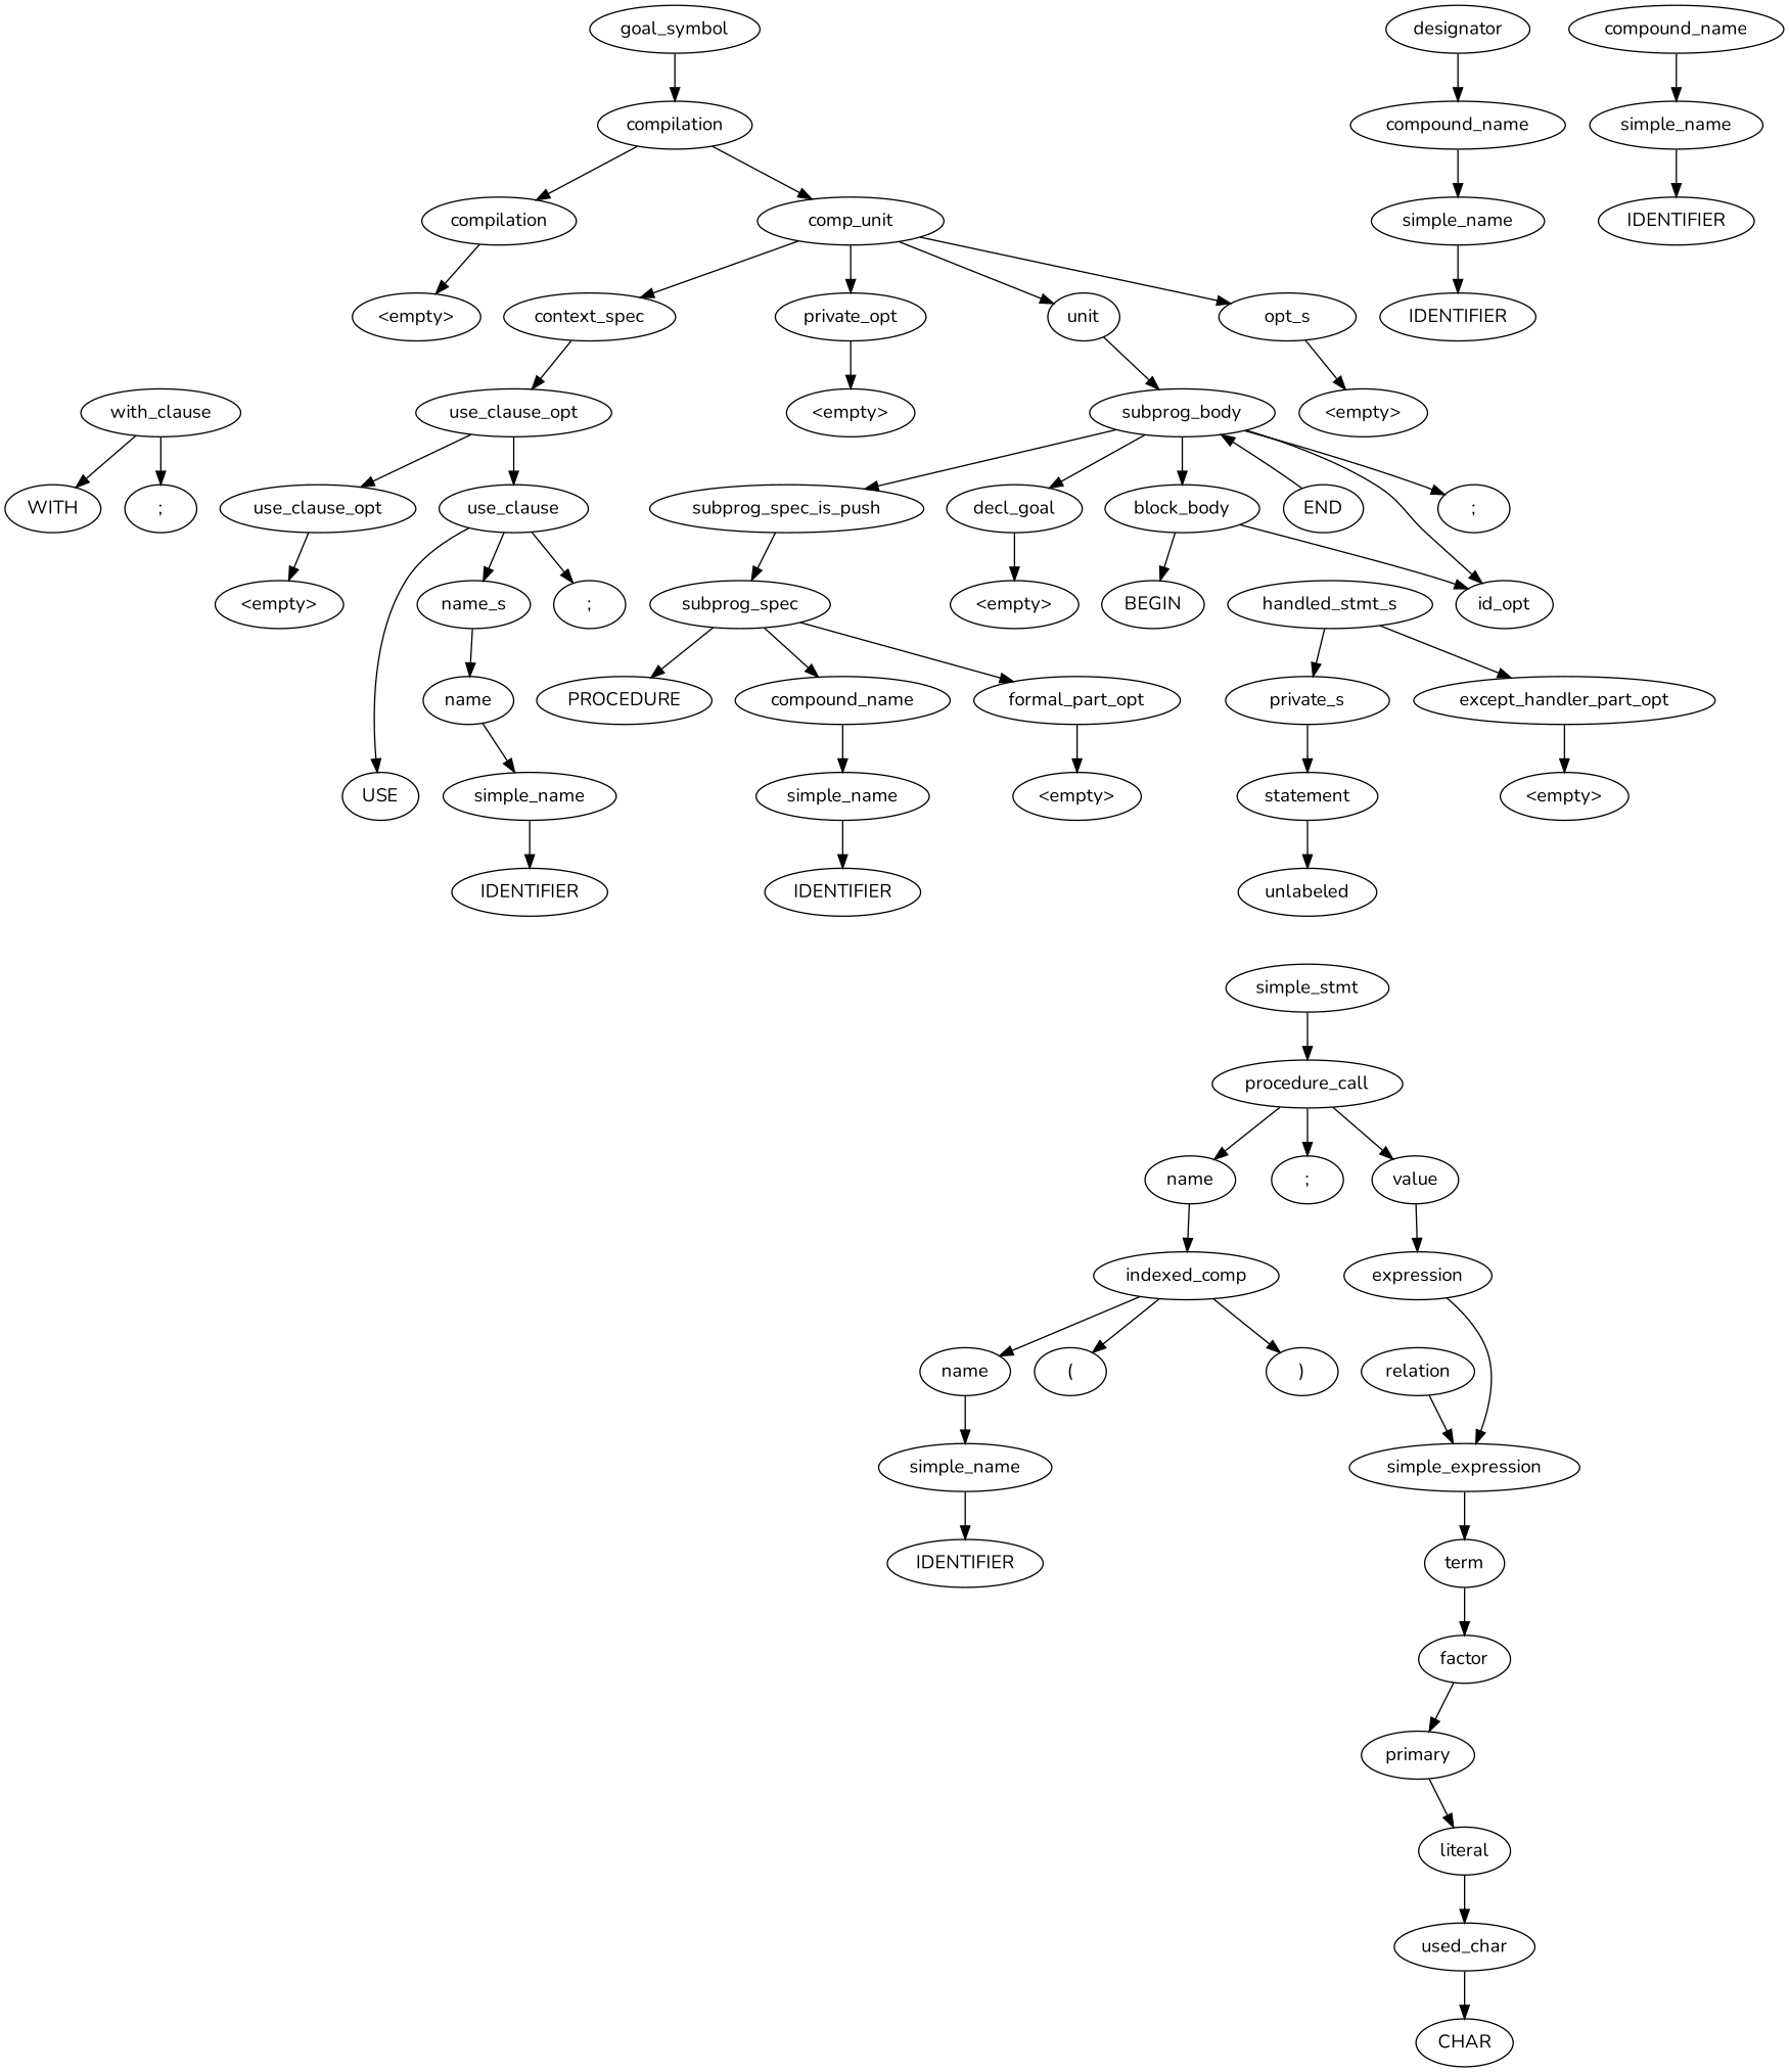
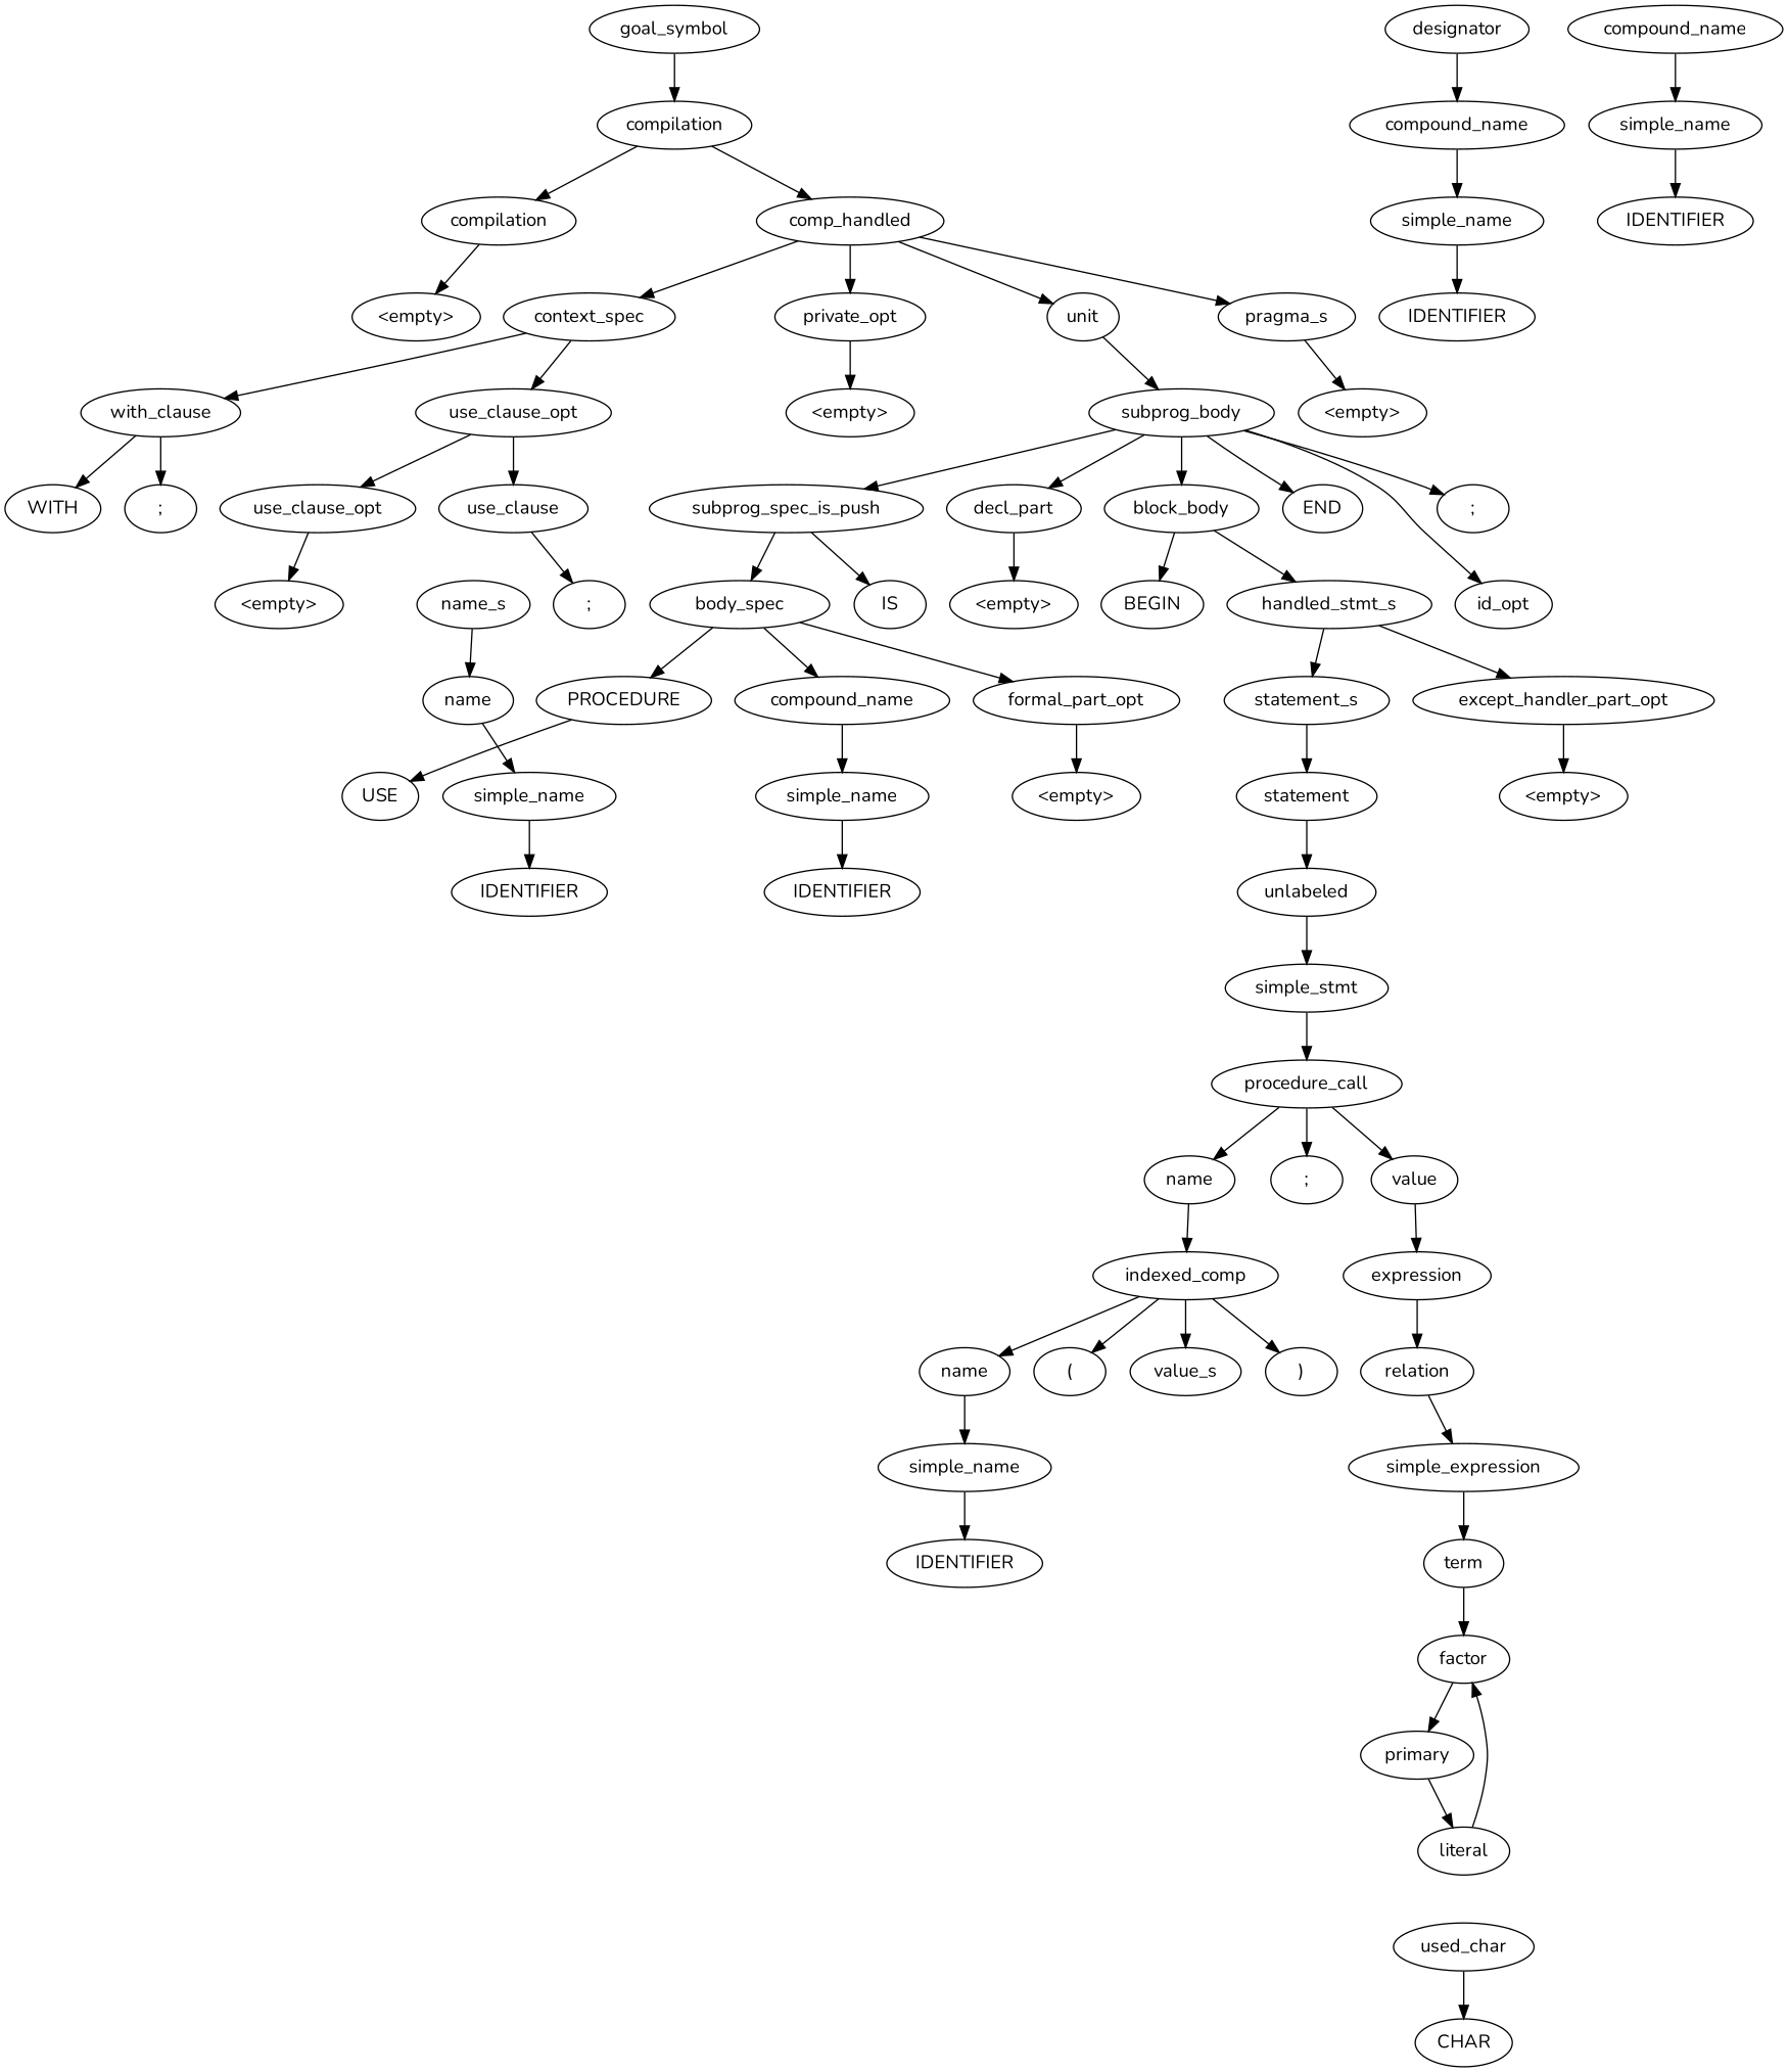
  digraph {
    fontname=Nunito
    node [fontname=Nunito]
    edge [fontname=Nunito]
    n1 [label=goal_symbol]
    n2 [label=compilation]
    n3 [label=compilation]
-   n4 [label=comp_unit]
+   n4 [label=comp_handled]
    n5 [label="<empty>"]
    n6 [label=context_spec]
    n7 [label=private_opt]
    n8 [label=unit]
-   n9 [label=opt_s]
+   n9 [label=pragma_s]
    n10 [label=with_clause]
    n11 [label=use_clause_opt]
    n12 [label="<empty>"]
    n13 [label=subprog_body]
    n14 [label="<empty>"]
    n15 [label=WITH]
    n16 [label=";"]
    n17 [label=use_clause_opt]
    n18 [label=use_clause]
    n19 [label=subprog_spec_is_push]
-   n20 [label=decl_goal]
+   n20 [label=decl_part]
    n21 [label=block_body]
    n22 [label=END]
    n23 [label=id_opt]
    n24 [label=";"]
-   n25 [label=subprog_spec]
+   n25 [label=body_spec]
+   n26 [label=IS]
    n27 [label="<empty>"]
    n28 [label=BEGIN]
    n29 [label=handled_stmt_s]
    n30 [label=PROCEDURE]
    n31 [label=compound_name]
    n32 [label=formal_part_opt]
-   n33 [label=private_s]
+   n33 [label=statement_s]
    n34 [label=except_handler_part_opt]
    n35 [label=designator]
    n36 [label=compound_name]
    n37 [label=simple_name]
    n38 [label=IDENTIFIER]
    n39 [label=statement]
    n40 [label="<empty>"]
    n41 [label=unlabeled]
    n42 [label=simple_stmt]
    n43 [label=procedure_call]
    n44 [label=name]
    n45 [label=";"]
    n46 [label=value]
    n47 [label=indexed_comp]
    n48 [label=name]
    n49 [label="("]
+   n50 [label=value_s]
    n51 [label=")"]
    n52 [label=simple_name]
    n53 [label=IDENTIFIER]
    n54 [label=expression]
    n55 [label=relation]
    n56 [label=simple_expression]
    n57 [label=term]
    n58 [label=factor]
    n59 [label=primary]
    n60 [label=literal]
    n61 [label=used_char]
    n62 [label=CHAR]
    n63 [label=simple_name]
    n64 [label="<empty>"]
    n65 [label=IDENTIFIER]
    n66 [label="<empty>"]
    n67 [label=USE]
    n68 [label=name_s]
    n69 [label=";"]
    n70 [label=name]
    n71 [label=simple_name]
    n72 [label=IDENTIFIER]
    n73 [label=compound_name]
    n74 [label=simple_name]
    n75 [label=IDENTIFIER]
    n1 -> n2
    n2 -> n3
    n2 -> n4
    n3 -> n5
    n4 -> n6
    n4 -> n7
    n4 -> n8
    n4 -> n9
+   n6 -> n10
    n6 -> n11
    n7 -> n12
    n8 -> n13
    n9 -> n14
    n10 -> n15
    n10 -> n16
    n11 -> n17
    n11 -> n18
    n13 -> n19
    n13 -> n20
    n13 -> n21
-   n22 -> n13
+   n13 -> n22
    n13 -> n23
    n13 -> n24
    n17 -> n66
-   n18 -> n67
-   n18 -> n68
+   n30 -> n67
    n18 -> n69
    n19 -> n25
+   n19 -> n26
    n20 -> n27
    n21 -> n28
-   n21 -> n23
+   n21 -> n29
    n25 -> n30
    n25 -> n31
    n25 -> n32
    n29 -> n33
    n29 -> n34
    n31 -> n63
    n32 -> n64
    n33 -> n39
    n34 -> n40
    n35 -> n36
    n36 -> n37
    n37 -> n38
    n39 -> n41
+   n41 -> n42
    n42 -> n43
    n43 -> n44
    n43 -> n45
    n43 -> n46
    n44 -> n47
    n46 -> n54
    n47 -> n48
    n47 -> n49
+   n47 -> n50
    n47 -> n51
    n48 -> n52
    n52 -> n53
-   n54 -> n56
+   n54 -> n55
    n55 -> n56
    n56 -> n57
    n57 -> n58
    n58 -> n59
    n59 -> n60
-   n60 -> n61
+   n60 -> n58
    n61 -> n62
    n63 -> n65
    n68 -> n70
    n70 -> n71
    n71 -> n72
    n73 -> n74
    n74 -> n75
  }
